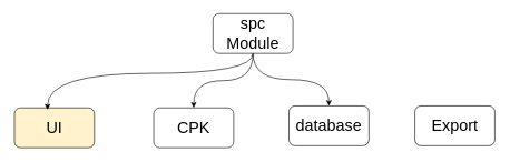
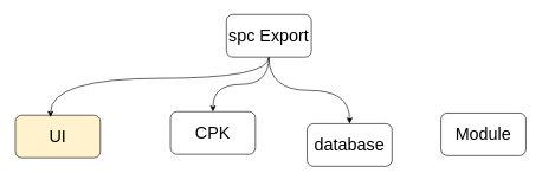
  <mxCell id="0" />
  <mxCell id="1" parent="0" />
  <mxCell id="2" style="edgeStyle=orthogonalEdgeStyle;curved=1;rounded=0;orthogonalLoop=1;jettySize=auto;html=1;" edge="1" parent="1" source="4" target="6"><mxGeometry relative="1" as="geometry" /></mxCell>
  <mxCell id="3" style="edgeStyle=orthogonalEdgeStyle;curved=1;rounded=0;orthogonalLoop=1;jettySize=auto;html=1;" edge="1" parent="1" source="4" target="5"><mxGeometry relative="1" as="geometry" /></mxCell>
- <mxCell id="4" value="spc Module" style="rounded=1;whiteSpace=wrap;html=1;fontSize=24;" vertex="1" parent="1"><mxGeometry x="318" y="20" width="120" height="60" as="geometry" /></mxCell>
- <mxCell id="5" value="database" style="rounded=1;whiteSpace=wrap;html=1;fontSize=24;" vertex="1" parent="1"><mxGeometry x="432" y="159" width="120" height="60" as="geometry" /></mxCell>
- <mxCell id="6" value="CPK" style="rounded=1;whiteSpace=wrap;html=1;fontSize=24;" vertex="1" parent="1"><mxGeometry x="229" y="162" width="120" height="60" as="geometry" /></mxCell>
+ <mxCell id="4" value="spc Export" style="rounded=1;whiteSpace=wrap;html=1;fontSize=24;" vertex="1" parent="1"><mxGeometry x="318" y="20" width="120" height="60" as="geometry" /></mxCell>
+ <mxCell id="5" value="database" style="rounded=1;whiteSpace=wrap;html=1;fontSize=24;" vertex="1" parent="1"><mxGeometry x="432" y="174" width="120" height="60" as="geometry" /></mxCell>
+ <mxCell id="6" value="CPK" style="rounded=1;whiteSpace=wrap;html=1;fontSize=24;" vertex="1" parent="1"><mxGeometry x="239" y="157" width="120" height="60" as="geometry" /></mxCell>
  <mxCell id="7" value="UI" style="rounded=1;whiteSpace=wrap;html=1;fontSize=24;fillColor=#fff2cc;" vertex="1" parent="1"><mxGeometry x="20" y="162" width="120" height="60" as="geometry" /></mxCell>
- <mxCell id="8" value="Export" style="rounded=1;whiteSpace=wrap;html=1;fontSize=24;" vertex="1" parent="1"><mxGeometry x="621" y="159" width="120" height="60" as="geometry" /></mxCell>
+ <mxCell id="8" value="Module" style="rounded=1;whiteSpace=wrap;html=1;fontSize=24;" vertex="1" parent="1"><mxGeometry x="621" y="159" width="120" height="60" as="geometry" /></mxCell>
  <mxCell id="9" style="edgeStyle=orthogonalEdgeStyle;curved=1;rounded=0;orthogonalLoop=1;jettySize=auto;html=1;entryX=0.413;entryY=0.047;entryDx=0;entryDy=0;entryPerimeter=0;" edge="1" parent="1" source="4" target="7"><mxGeometry relative="1" as="geometry"><Array as="points"><mxPoint x="378" y="110" /><mxPoint x="70" y="110" /></Array></mxGeometry></mxCell>
